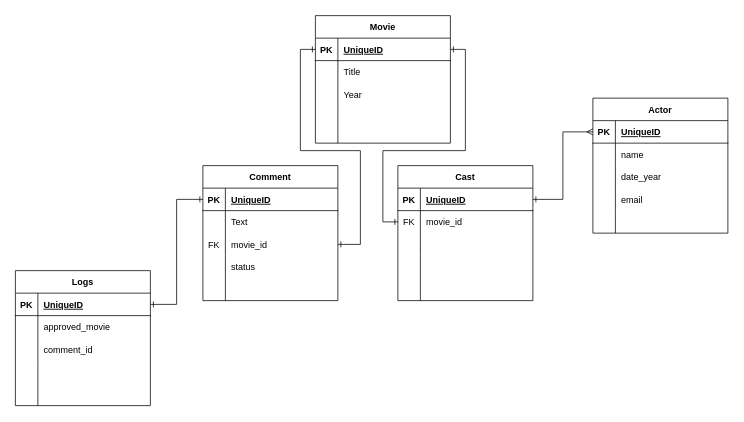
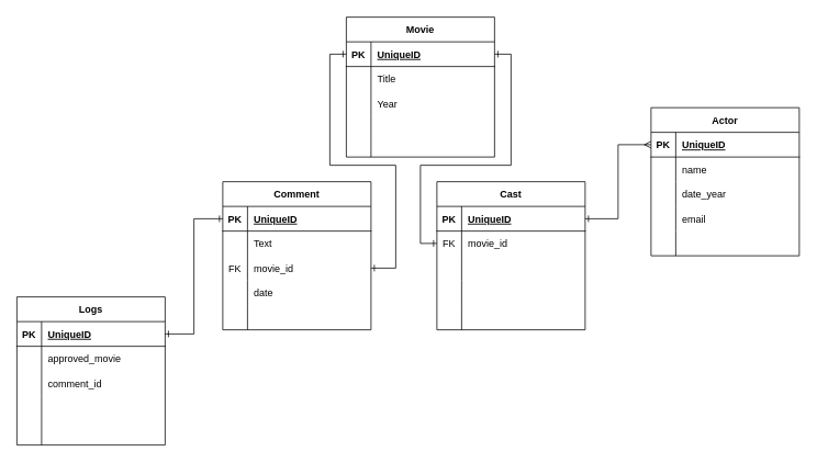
  <mxCell id="0" />
  <mxCell id="1" parent="0" />
  <mxCell id="2" value="Comment" style="shape=table;startSize=30;container=1;collapsible=1;childLayout=tableLayout;fixedRows=1;rowLines=0;fontStyle=1;align=center;resizeLast=1;" parent="1" vertex="1"><mxGeometry x="270" y="220" width="180" height="180" as="geometry"><mxRectangle x="320" y="170" width="70" height="30" as="alternateBounds" /></mxGeometry></mxCell>
  <mxCell id="3" value="" style="shape=tableRow;horizontal=0;startSize=0;swimlaneHead=0;swimlaneBody=0;fillColor=none;collapsible=0;dropTarget=0;points=[[0,0.5],[1,0.5]];portConstraint=eastwest;top=0;left=0;right=0;bottom=1;" parent="2" vertex="1"><mxGeometry y="30" width="180" height="30" as="geometry" /></mxCell>
  <mxCell id="4" value="PK" style="shape=partialRectangle;connectable=0;fillColor=none;top=0;left=0;bottom=0;right=0;fontStyle=1;overflow=hidden;" parent="3" vertex="1"><mxGeometry width="30" height="30" as="geometry"><mxRectangle width="30" height="30" as="alternateBounds" /></mxGeometry></mxCell>
  <mxCell id="5" value="UniqueID" style="shape=partialRectangle;connectable=0;fillColor=none;top=0;left=0;bottom=0;right=0;align=left;spacingLeft=6;fontStyle=5;overflow=hidden;" parent="3" vertex="1"><mxGeometry x="30" width="150" height="30" as="geometry"><mxRectangle width="150" height="30" as="alternateBounds" /></mxGeometry></mxCell>
  <mxCell id="6" value="" style="shape=tableRow;horizontal=0;startSize=0;swimlaneHead=0;swimlaneBody=0;fillColor=none;collapsible=0;dropTarget=0;points=[[0,0.5],[1,0.5]];portConstraint=eastwest;top=0;left=0;right=0;bottom=0;" parent="2" vertex="1"><mxGeometry y="60" width="180" height="30" as="geometry" /></mxCell>
  <mxCell id="7" value="" style="shape=partialRectangle;connectable=0;fillColor=none;top=0;left=0;bottom=0;right=0;editable=1;overflow=hidden;" parent="6" vertex="1"><mxGeometry width="30" height="30" as="geometry"><mxRectangle width="30" height="30" as="alternateBounds" /></mxGeometry></mxCell>
  <mxCell id="8" value="Text" style="shape=partialRectangle;connectable=0;fillColor=none;top=0;left=0;bottom=0;right=0;align=left;spacingLeft=6;overflow=hidden;" parent="6" vertex="1"><mxGeometry x="30" width="150" height="30" as="geometry"><mxRectangle width="150" height="30" as="alternateBounds" /></mxGeometry></mxCell>
  <mxCell id="9" value="" style="shape=tableRow;horizontal=0;startSize=0;swimlaneHead=0;swimlaneBody=0;fillColor=none;collapsible=0;dropTarget=0;points=[[0,0.5],[1,0.5]];portConstraint=eastwest;top=0;left=0;right=0;bottom=0;" parent="2" vertex="1"><mxGeometry y="90" width="180" height="30" as="geometry" /></mxCell>
  <mxCell id="10" value="FK" style="shape=partialRectangle;connectable=0;fillColor=none;top=0;left=0;bottom=0;right=0;editable=1;overflow=hidden;" parent="9" vertex="1"><mxGeometry width="30" height="30" as="geometry"><mxRectangle width="30" height="30" as="alternateBounds" /></mxGeometry></mxCell>
  <mxCell id="11" value="movie_id" style="shape=partialRectangle;connectable=0;fillColor=none;top=0;left=0;bottom=0;right=0;align=left;spacingLeft=6;overflow=hidden;" parent="9" vertex="1"><mxGeometry x="30" width="150" height="30" as="geometry"><mxRectangle width="150" height="30" as="alternateBounds" /></mxGeometry></mxCell>
  <mxCell id="12" value="" style="shape=tableRow;horizontal=0;startSize=0;swimlaneHead=0;swimlaneBody=0;fillColor=none;collapsible=0;dropTarget=0;points=[[0,0.5],[1,0.5]];portConstraint=eastwest;top=0;left=0;right=0;bottom=0;" parent="2" vertex="1"><mxGeometry y="120" width="180" height="30" as="geometry" /></mxCell>
  <mxCell id="13" value="" style="shape=partialRectangle;connectable=0;fillColor=none;top=0;left=0;bottom=0;right=0;editable=1;overflow=hidden;" parent="12" vertex="1"><mxGeometry width="30" height="30" as="geometry"><mxRectangle width="30" height="30" as="alternateBounds" /></mxGeometry></mxCell>
- <mxCell id="14" value="status" style="shape=partialRectangle;connectable=0;fillColor=none;top=0;left=0;bottom=0;right=0;align=left;spacingLeft=6;overflow=hidden;" parent="12" vertex="1"><mxGeometry x="30" width="150" height="30" as="geometry"><mxRectangle width="150" height="30" as="alternateBounds" /></mxGeometry></mxCell>
+ <mxCell id="14" value="date" style="shape=partialRectangle;connectable=0;fillColor=none;top=0;left=0;bottom=0;right=0;align=left;spacingLeft=6;overflow=hidden;" parent="12" vertex="1"><mxGeometry x="30" width="150" height="30" as="geometry"><mxRectangle width="150" height="30" as="alternateBounds" /></mxGeometry></mxCell>
  <mxCell id="15" value="" style="shape=tableRow;horizontal=0;startSize=0;swimlaneHead=0;swimlaneBody=0;fillColor=none;collapsible=0;dropTarget=0;points=[[0,0.5],[1,0.5]];portConstraint=eastwest;top=0;left=0;right=0;bottom=0;" parent="2" vertex="1"><mxGeometry y="150" width="180" height="30" as="geometry" /></mxCell>
  <mxCell id="16" value="" style="shape=partialRectangle;connectable=0;fillColor=none;top=0;left=0;bottom=0;right=0;editable=1;overflow=hidden;" parent="15" vertex="1"><mxGeometry width="30" height="30" as="geometry"><mxRectangle width="30" height="30" as="alternateBounds" /></mxGeometry></mxCell>
  <mxCell id="17" value="" style="shape=partialRectangle;connectable=0;fillColor=none;top=0;left=0;bottom=0;right=0;align=left;spacingLeft=6;overflow=hidden;" parent="15" vertex="1"><mxGeometry x="30" width="150" height="30" as="geometry"><mxRectangle width="150" height="30" as="alternateBounds" /></mxGeometry></mxCell>
  <mxCell id="18" value="Cast" style="shape=table;startSize=30;container=1;collapsible=1;childLayout=tableLayout;fixedRows=1;rowLines=0;fontStyle=1;align=center;resizeLast=1;" vertex="1" parent="1"><mxGeometry x="530" y="220" width="180" height="180" as="geometry"><mxRectangle x="320" y="170" width="70" height="30" as="alternateBounds" /></mxGeometry></mxCell>
  <mxCell id="19" value="" style="shape=tableRow;horizontal=0;startSize=0;swimlaneHead=0;swimlaneBody=0;fillColor=none;collapsible=0;dropTarget=0;points=[[0,0.5],[1,0.5]];portConstraint=eastwest;top=0;left=0;right=0;bottom=1;" vertex="1" parent="18"><mxGeometry y="30" width="180" height="30" as="geometry" /></mxCell>
  <mxCell id="20" value="PK" style="shape=partialRectangle;connectable=0;fillColor=none;top=0;left=0;bottom=0;right=0;fontStyle=1;overflow=hidden;" vertex="1" parent="19"><mxGeometry width="30" height="30" as="geometry"><mxRectangle width="30" height="30" as="alternateBounds" /></mxGeometry></mxCell>
  <mxCell id="21" value="UniqueID" style="shape=partialRectangle;connectable=0;fillColor=none;top=0;left=0;bottom=0;right=0;align=left;spacingLeft=6;fontStyle=5;overflow=hidden;" vertex="1" parent="19"><mxGeometry x="30" width="150" height="30" as="geometry"><mxRectangle width="150" height="30" as="alternateBounds" /></mxGeometry></mxCell>
  <mxCell id="22" value="" style="shape=tableRow;horizontal=0;startSize=0;swimlaneHead=0;swimlaneBody=0;fillColor=none;collapsible=0;dropTarget=0;points=[[0,0.5],[1,0.5]];portConstraint=eastwest;top=0;left=0;right=0;bottom=0;" vertex="1" parent="18"><mxGeometry y="60" width="180" height="30" as="geometry" /></mxCell>
  <mxCell id="23" value="FK" style="shape=partialRectangle;connectable=0;fillColor=none;top=0;left=0;bottom=0;right=0;editable=1;overflow=hidden;" vertex="1" parent="22"><mxGeometry width="30" height="30" as="geometry"><mxRectangle width="30" height="30" as="alternateBounds" /></mxGeometry></mxCell>
  <mxCell id="24" value="movie_id" style="shape=partialRectangle;connectable=0;fillColor=none;top=0;left=0;bottom=0;right=0;align=left;spacingLeft=6;overflow=hidden;" vertex="1" parent="22"><mxGeometry x="30" width="150" height="30" as="geometry"><mxRectangle width="150" height="30" as="alternateBounds" /></mxGeometry></mxCell>
  <mxCell id="25" value="" style="shape=tableRow;horizontal=0;startSize=0;swimlaneHead=0;swimlaneBody=0;fillColor=none;collapsible=0;dropTarget=0;points=[[0,0.5],[1,0.5]];portConstraint=eastwest;top=0;left=0;right=0;bottom=0;" vertex="1" parent="18"><mxGeometry y="90" width="180" height="30" as="geometry" /></mxCell>
  <mxCell id="26" value="" style="shape=partialRectangle;connectable=0;fillColor=none;top=0;left=0;bottom=0;right=0;editable=1;overflow=hidden;" vertex="1" parent="25"><mxGeometry width="30" height="30" as="geometry"><mxRectangle width="30" height="30" as="alternateBounds" /></mxGeometry></mxCell>
  <mxCell id="27" value="" style="shape=partialRectangle;connectable=0;fillColor=none;top=0;left=0;bottom=0;right=0;align=left;spacingLeft=6;overflow=hidden;" vertex="1" parent="25"><mxGeometry x="30" width="150" height="30" as="geometry"><mxRectangle width="150" height="30" as="alternateBounds" /></mxGeometry></mxCell>
  <mxCell id="28" value="" style="shape=tableRow;horizontal=0;startSize=0;swimlaneHead=0;swimlaneBody=0;fillColor=none;collapsible=0;dropTarget=0;points=[[0,0.5],[1,0.5]];portConstraint=eastwest;top=0;left=0;right=0;bottom=0;" vertex="1" parent="18"><mxGeometry y="120" width="180" height="30" as="geometry" /></mxCell>
  <mxCell id="29" value="" style="shape=partialRectangle;connectable=0;fillColor=none;top=0;left=0;bottom=0;right=0;editable=1;overflow=hidden;" vertex="1" parent="28"><mxGeometry width="30" height="30" as="geometry"><mxRectangle width="30" height="30" as="alternateBounds" /></mxGeometry></mxCell>
  <mxCell id="30" value="" style="shape=partialRectangle;connectable=0;fillColor=none;top=0;left=0;bottom=0;right=0;align=left;spacingLeft=6;overflow=hidden;" vertex="1" parent="28"><mxGeometry x="30" width="150" height="30" as="geometry"><mxRectangle width="150" height="30" as="alternateBounds" /></mxGeometry></mxCell>
  <mxCell id="31" value="" style="shape=tableRow;horizontal=0;startSize=0;swimlaneHead=0;swimlaneBody=0;fillColor=none;collapsible=0;dropTarget=0;points=[[0,0.5],[1,0.5]];portConstraint=eastwest;top=0;left=0;right=0;bottom=0;" vertex="1" parent="18"><mxGeometry y="150" width="180" height="30" as="geometry" /></mxCell>
  <mxCell id="32" value="" style="shape=partialRectangle;connectable=0;fillColor=none;top=0;left=0;bottom=0;right=0;editable=1;overflow=hidden;" vertex="1" parent="31"><mxGeometry width="30" height="30" as="geometry"><mxRectangle width="30" height="30" as="alternateBounds" /></mxGeometry></mxCell>
  <mxCell id="33" value="" style="shape=partialRectangle;connectable=0;fillColor=none;top=0;left=0;bottom=0;right=0;align=left;spacingLeft=6;overflow=hidden;" vertex="1" parent="31"><mxGeometry x="30" width="150" height="30" as="geometry"><mxRectangle width="150" height="30" as="alternateBounds" /></mxGeometry></mxCell>
  <mxCell id="34" value="Actor" style="shape=table;startSize=30;container=1;collapsible=1;childLayout=tableLayout;fixedRows=1;rowLines=0;fontStyle=1;align=center;resizeLast=1;" vertex="1" parent="1"><mxGeometry x="790" y="130" width="180" height="180" as="geometry"><mxRectangle x="320" y="170" width="70" height="30" as="alternateBounds" /></mxGeometry></mxCell>
  <mxCell id="35" value="" style="shape=tableRow;horizontal=0;startSize=0;swimlaneHead=0;swimlaneBody=0;fillColor=none;collapsible=0;dropTarget=0;points=[[0,0.5],[1,0.5]];portConstraint=eastwest;top=0;left=0;right=0;bottom=1;" vertex="1" parent="34"><mxGeometry y="30" width="180" height="30" as="geometry" /></mxCell>
  <mxCell id="36" value="PK" style="shape=partialRectangle;connectable=0;fillColor=none;top=0;left=0;bottom=0;right=0;fontStyle=1;overflow=hidden;" vertex="1" parent="35"><mxGeometry width="30" height="30" as="geometry"><mxRectangle width="30" height="30" as="alternateBounds" /></mxGeometry></mxCell>
  <mxCell id="37" value="UniqueID" style="shape=partialRectangle;connectable=0;fillColor=none;top=0;left=0;bottom=0;right=0;align=left;spacingLeft=6;fontStyle=5;overflow=hidden;" vertex="1" parent="35"><mxGeometry x="30" width="150" height="30" as="geometry"><mxRectangle width="150" height="30" as="alternateBounds" /></mxGeometry></mxCell>
  <mxCell id="38" value="" style="shape=tableRow;horizontal=0;startSize=0;swimlaneHead=0;swimlaneBody=0;fillColor=none;collapsible=0;dropTarget=0;points=[[0,0.5],[1,0.5]];portConstraint=eastwest;top=0;left=0;right=0;bottom=0;" vertex="1" parent="34"><mxGeometry y="60" width="180" height="30" as="geometry" /></mxCell>
  <mxCell id="39" value="" style="shape=partialRectangle;connectable=0;fillColor=none;top=0;left=0;bottom=0;right=0;editable=1;overflow=hidden;" vertex="1" parent="38"><mxGeometry width="30" height="30" as="geometry"><mxRectangle width="30" height="30" as="alternateBounds" /></mxGeometry></mxCell>
  <mxCell id="40" value="name" style="shape=partialRectangle;connectable=0;fillColor=none;top=0;left=0;bottom=0;right=0;align=left;spacingLeft=6;overflow=hidden;" vertex="1" parent="38"><mxGeometry x="30" width="150" height="30" as="geometry"><mxRectangle width="150" height="30" as="alternateBounds" /></mxGeometry></mxCell>
  <mxCell id="41" value="" style="shape=tableRow;horizontal=0;startSize=0;swimlaneHead=0;swimlaneBody=0;fillColor=none;collapsible=0;dropTarget=0;points=[[0,0.5],[1,0.5]];portConstraint=eastwest;top=0;left=0;right=0;bottom=0;" vertex="1" parent="34"><mxGeometry y="90" width="180" height="30" as="geometry" /></mxCell>
  <mxCell id="42" value="" style="shape=partialRectangle;connectable=0;fillColor=none;top=0;left=0;bottom=0;right=0;editable=1;overflow=hidden;" vertex="1" parent="41"><mxGeometry width="30" height="30" as="geometry"><mxRectangle width="30" height="30" as="alternateBounds" /></mxGeometry></mxCell>
  <mxCell id="43" value="date_year" style="shape=partialRectangle;connectable=0;fillColor=none;top=0;left=0;bottom=0;right=0;align=left;spacingLeft=6;overflow=hidden;" vertex="1" parent="41"><mxGeometry x="30" width="150" height="30" as="geometry"><mxRectangle width="150" height="30" as="alternateBounds" /></mxGeometry></mxCell>
  <mxCell id="44" value="" style="shape=tableRow;horizontal=0;startSize=0;swimlaneHead=0;swimlaneBody=0;fillColor=none;collapsible=0;dropTarget=0;points=[[0,0.5],[1,0.5]];portConstraint=eastwest;top=0;left=0;right=0;bottom=0;" vertex="1" parent="34"><mxGeometry y="120" width="180" height="30" as="geometry" /></mxCell>
  <mxCell id="45" value="" style="shape=partialRectangle;connectable=0;fillColor=none;top=0;left=0;bottom=0;right=0;editable=1;overflow=hidden;" vertex="1" parent="44"><mxGeometry width="30" height="30" as="geometry"><mxRectangle width="30" height="30" as="alternateBounds" /></mxGeometry></mxCell>
  <mxCell id="46" value="email" style="shape=partialRectangle;connectable=0;fillColor=none;top=0;left=0;bottom=0;right=0;align=left;spacingLeft=6;overflow=hidden;" vertex="1" parent="44"><mxGeometry x="30" width="150" height="30" as="geometry"><mxRectangle width="150" height="30" as="alternateBounds" /></mxGeometry></mxCell>
  <mxCell id="47" value="" style="shape=tableRow;horizontal=0;startSize=0;swimlaneHead=0;swimlaneBody=0;fillColor=none;collapsible=0;dropTarget=0;points=[[0,0.5],[1,0.5]];portConstraint=eastwest;top=0;left=0;right=0;bottom=0;" vertex="1" parent="34"><mxGeometry y="150" width="180" height="30" as="geometry" /></mxCell>
  <mxCell id="48" value="" style="shape=partialRectangle;connectable=0;fillColor=none;top=0;left=0;bottom=0;right=0;editable=1;overflow=hidden;" vertex="1" parent="47"><mxGeometry width="30" height="30" as="geometry"><mxRectangle width="30" height="30" as="alternateBounds" /></mxGeometry></mxCell>
  <mxCell id="49" value="" style="shape=partialRectangle;connectable=0;fillColor=none;top=0;left=0;bottom=0;right=0;align=left;spacingLeft=6;overflow=hidden;" vertex="1" parent="47"><mxGeometry x="30" width="150" height="30" as="geometry"><mxRectangle width="150" height="30" as="alternateBounds" /></mxGeometry></mxCell>
  <mxCell id="50" value="Movie" style="shape=table;startSize=30;container=1;collapsible=1;childLayout=tableLayout;fixedRows=1;rowLines=0;fontStyle=1;align=center;resizeLast=1;" vertex="1" parent="1"><mxGeometry x="420" y="20" width="180" height="170" as="geometry"><mxRectangle x="320" y="170" width="70" height="30" as="alternateBounds" /></mxGeometry></mxCell>
  <mxCell id="51" value="" style="shape=tableRow;horizontal=0;startSize=0;swimlaneHead=0;swimlaneBody=0;fillColor=none;collapsible=0;dropTarget=0;points=[[0,0.5],[1,0.5]];portConstraint=eastwest;top=0;left=0;right=0;bottom=1;" vertex="1" parent="50"><mxGeometry y="30" width="180" height="30" as="geometry" /></mxCell>
  <mxCell id="52" value="PK" style="shape=partialRectangle;connectable=0;fillColor=none;top=0;left=0;bottom=0;right=0;fontStyle=1;overflow=hidden;" vertex="1" parent="51"><mxGeometry width="30" height="30" as="geometry"><mxRectangle width="30" height="30" as="alternateBounds" /></mxGeometry></mxCell>
  <mxCell id="53" value="UniqueID" style="shape=partialRectangle;connectable=0;fillColor=none;top=0;left=0;bottom=0;right=0;align=left;spacingLeft=6;fontStyle=5;overflow=hidden;" vertex="1" parent="51"><mxGeometry x="30" width="150" height="30" as="geometry"><mxRectangle width="150" height="30" as="alternateBounds" /></mxGeometry></mxCell>
  <mxCell id="54" value="" style="shape=tableRow;horizontal=0;startSize=0;swimlaneHead=0;swimlaneBody=0;fillColor=none;collapsible=0;dropTarget=0;points=[[0,0.5],[1,0.5]];portConstraint=eastwest;top=0;left=0;right=0;bottom=0;" vertex="1" parent="50"><mxGeometry y="60" width="180" height="30" as="geometry" /></mxCell>
  <mxCell id="55" value="" style="shape=partialRectangle;connectable=0;fillColor=none;top=0;left=0;bottom=0;right=0;editable=1;overflow=hidden;" vertex="1" parent="54"><mxGeometry width="30" height="30" as="geometry"><mxRectangle width="30" height="30" as="alternateBounds" /></mxGeometry></mxCell>
  <mxCell id="56" value="Title" style="shape=partialRectangle;connectable=0;fillColor=none;top=0;left=0;bottom=0;right=0;align=left;spacingLeft=6;overflow=hidden;" vertex="1" parent="54"><mxGeometry x="30" width="150" height="30" as="geometry"><mxRectangle width="150" height="30" as="alternateBounds" /></mxGeometry></mxCell>
  <mxCell id="57" value="" style="shape=tableRow;horizontal=0;startSize=0;swimlaneHead=0;swimlaneBody=0;fillColor=none;collapsible=0;dropTarget=0;points=[[0,0.5],[1,0.5]];portConstraint=eastwest;top=0;left=0;right=0;bottom=0;" vertex="1" parent="50"><mxGeometry y="90" width="180" height="30" as="geometry" /></mxCell>
  <mxCell id="58" value="" style="shape=partialRectangle;connectable=0;fillColor=none;top=0;left=0;bottom=0;right=0;editable=1;overflow=hidden;" vertex="1" parent="57"><mxGeometry width="30" height="30" as="geometry"><mxRectangle width="30" height="30" as="alternateBounds" /></mxGeometry></mxCell>
  <mxCell id="59" value="Year" style="shape=partialRectangle;connectable=0;fillColor=none;top=0;left=0;bottom=0;right=0;align=left;spacingLeft=6;overflow=hidden;" vertex="1" parent="57"><mxGeometry x="30" width="150" height="30" as="geometry"><mxRectangle width="150" height="30" as="alternateBounds" /></mxGeometry></mxCell>
  <mxCell id="60" value="" style="shape=tableRow;horizontal=0;startSize=0;swimlaneHead=0;swimlaneBody=0;fillColor=none;collapsible=0;dropTarget=0;points=[[0,0.5],[1,0.5]];portConstraint=eastwest;top=0;left=0;right=0;bottom=0;" vertex="1" parent="50"><mxGeometry y="120" width="180" height="30" as="geometry" /></mxCell>
  <mxCell id="61" value="" style="shape=partialRectangle;connectable=0;fillColor=none;top=0;left=0;bottom=0;right=0;editable=1;overflow=hidden;" vertex="1" parent="60"><mxGeometry width="30" height="30" as="geometry"><mxRectangle width="30" height="30" as="alternateBounds" /></mxGeometry></mxCell>
  <mxCell id="62" value="" style="shape=partialRectangle;connectable=0;fillColor=none;top=0;left=0;bottom=0;right=0;align=left;spacingLeft=6;overflow=hidden;" vertex="1" parent="60"><mxGeometry x="30" width="150" height="30" as="geometry"><mxRectangle width="150" height="30" as="alternateBounds" /></mxGeometry></mxCell>
  <mxCell id="63" value="" style="shape=tableRow;horizontal=0;startSize=0;swimlaneHead=0;swimlaneBody=0;fillColor=none;collapsible=0;dropTarget=0;points=[[0,0.5],[1,0.5]];portConstraint=eastwest;top=0;left=0;right=0;bottom=0;" vertex="1" parent="50"><mxGeometry y="150" width="180" height="20" as="geometry" /></mxCell>
  <mxCell id="64" value="" style="shape=partialRectangle;connectable=0;fillColor=none;top=0;left=0;bottom=0;right=0;editable=1;overflow=hidden;" vertex="1" parent="63"><mxGeometry width="30" height="20" as="geometry"><mxRectangle width="30" height="20" as="alternateBounds" /></mxGeometry></mxCell>
  <mxCell id="65" value="" style="shape=partialRectangle;connectable=0;fillColor=none;top=0;left=0;bottom=0;right=0;align=left;spacingLeft=6;overflow=hidden;" vertex="1" parent="63"><mxGeometry x="30" width="150" height="20" as="geometry"><mxRectangle width="150" height="20" as="alternateBounds" /></mxGeometry></mxCell>
  <mxCell id="66" value="Logs" style="shape=table;startSize=30;container=1;collapsible=1;childLayout=tableLayout;fixedRows=1;rowLines=0;fontStyle=1;align=center;resizeLast=1;" vertex="1" parent="1"><mxGeometry x="20" y="360" width="180" height="180" as="geometry"><mxRectangle x="320" y="170" width="70" height="30" as="alternateBounds" /></mxGeometry></mxCell>
  <mxCell id="67" value="" style="shape=tableRow;horizontal=0;startSize=0;swimlaneHead=0;swimlaneBody=0;fillColor=none;collapsible=0;dropTarget=0;points=[[0,0.5],[1,0.5]];portConstraint=eastwest;top=0;left=0;right=0;bottom=1;" vertex="1" parent="66"><mxGeometry y="30" width="180" height="30" as="geometry" /></mxCell>
  <mxCell id="68" value="PK" style="shape=partialRectangle;connectable=0;fillColor=none;top=0;left=0;bottom=0;right=0;fontStyle=1;overflow=hidden;" vertex="1" parent="67"><mxGeometry width="30" height="30" as="geometry"><mxRectangle width="30" height="30" as="alternateBounds" /></mxGeometry></mxCell>
  <mxCell id="69" value="UniqueID" style="shape=partialRectangle;connectable=0;fillColor=none;top=0;left=0;bottom=0;right=0;align=left;spacingLeft=6;fontStyle=5;overflow=hidden;" vertex="1" parent="67"><mxGeometry x="30" width="150" height="30" as="geometry"><mxRectangle width="150" height="30" as="alternateBounds" /></mxGeometry></mxCell>
  <mxCell id="70" value="" style="shape=tableRow;horizontal=0;startSize=0;swimlaneHead=0;swimlaneBody=0;fillColor=none;collapsible=0;dropTarget=0;points=[[0,0.5],[1,0.5]];portConstraint=eastwest;top=0;left=0;right=0;bottom=0;" vertex="1" parent="66"><mxGeometry y="60" width="180" height="30" as="geometry" /></mxCell>
  <mxCell id="71" value="" style="shape=partialRectangle;connectable=0;fillColor=none;top=0;left=0;bottom=0;right=0;editable=1;overflow=hidden;" vertex="1" parent="70"><mxGeometry width="30" height="30" as="geometry"><mxRectangle width="30" height="30" as="alternateBounds" /></mxGeometry></mxCell>
  <mxCell id="72" value="approved_movie" style="shape=partialRectangle;connectable=0;fillColor=none;top=0;left=0;bottom=0;right=0;align=left;spacingLeft=6;overflow=hidden;" vertex="1" parent="70"><mxGeometry x="30" width="150" height="30" as="geometry"><mxRectangle width="150" height="30" as="alternateBounds" /></mxGeometry></mxCell>
  <mxCell id="73" value="" style="shape=tableRow;horizontal=0;startSize=0;swimlaneHead=0;swimlaneBody=0;fillColor=none;collapsible=0;dropTarget=0;points=[[0,0.5],[1,0.5]];portConstraint=eastwest;top=0;left=0;right=0;bottom=0;" vertex="1" parent="66"><mxGeometry y="90" width="180" height="30" as="geometry" /></mxCell>
  <mxCell id="74" value="" style="shape=partialRectangle;connectable=0;fillColor=none;top=0;left=0;bottom=0;right=0;editable=1;overflow=hidden;" vertex="1" parent="73"><mxGeometry width="30" height="30" as="geometry"><mxRectangle width="30" height="30" as="alternateBounds" /></mxGeometry></mxCell>
  <mxCell id="75" value="comment_id" style="shape=partialRectangle;connectable=0;fillColor=none;top=0;left=0;bottom=0;right=0;align=left;spacingLeft=6;overflow=hidden;" vertex="1" parent="73"><mxGeometry x="30" width="150" height="30" as="geometry"><mxRectangle width="150" height="30" as="alternateBounds" /></mxGeometry></mxCell>
  <mxCell id="76" value="" style="shape=tableRow;horizontal=0;startSize=0;swimlaneHead=0;swimlaneBody=0;fillColor=none;collapsible=0;dropTarget=0;points=[[0,0.5],[1,0.5]];portConstraint=eastwest;top=0;left=0;right=0;bottom=0;" vertex="1" parent="66"><mxGeometry y="120" width="180" height="30" as="geometry" /></mxCell>
  <mxCell id="77" value="" style="shape=partialRectangle;connectable=0;fillColor=none;top=0;left=0;bottom=0;right=0;editable=1;overflow=hidden;" vertex="1" parent="76"><mxGeometry width="30" height="30" as="geometry"><mxRectangle width="30" height="30" as="alternateBounds" /></mxGeometry></mxCell>
  <mxCell id="78" value="" style="shape=partialRectangle;connectable=0;fillColor=none;top=0;left=0;bottom=0;right=0;align=left;spacingLeft=6;overflow=hidden;" vertex="1" parent="76"><mxGeometry x="30" width="150" height="30" as="geometry"><mxRectangle width="150" height="30" as="alternateBounds" /></mxGeometry></mxCell>
  <mxCell id="79" value="" style="shape=tableRow;horizontal=0;startSize=0;swimlaneHead=0;swimlaneBody=0;fillColor=none;collapsible=0;dropTarget=0;points=[[0,0.5],[1,0.5]];portConstraint=eastwest;top=0;left=0;right=0;bottom=0;" vertex="1" parent="66"><mxGeometry y="150" width="180" height="30" as="geometry" /></mxCell>
  <mxCell id="80" value="" style="shape=partialRectangle;connectable=0;fillColor=none;top=0;left=0;bottom=0;right=0;editable=1;overflow=hidden;" vertex="1" parent="79"><mxGeometry width="30" height="30" as="geometry"><mxRectangle width="30" height="30" as="alternateBounds" /></mxGeometry></mxCell>
  <mxCell id="81" value="" style="shape=partialRectangle;connectable=0;fillColor=none;top=0;left=0;bottom=0;right=0;align=left;spacingLeft=6;overflow=hidden;" vertex="1" parent="79"><mxGeometry x="30" width="150" height="30" as="geometry"><mxRectangle width="150" height="30" as="alternateBounds" /></mxGeometry></mxCell>
  <mxCell id="82" style="edgeStyle=orthogonalEdgeStyle;rounded=0;orthogonalLoop=1;jettySize=auto;html=1;exitX=1;exitY=0.5;exitDx=0;exitDy=0;endArrow=ERone;endFill=0;startArrow=ERone;startFill=0;" edge="1" parent="1" source="51" target="22"><mxGeometry relative="1" as="geometry"><Array as="points"><mxPoint x="620" y="65" /><mxPoint x="620" y="200" /><mxPoint x="510" y="200" /><mxPoint x="510" y="295" /></Array></mxGeometry></mxCell>
  <mxCell id="83" style="edgeStyle=orthogonalEdgeStyle;rounded=0;orthogonalLoop=1;jettySize=auto;html=1;exitX=0;exitY=0.5;exitDx=0;exitDy=0;startArrow=ERone;startFill=0;endArrow=ERone;endFill=0;" edge="1" parent="1" source="51" target="9"><mxGeometry relative="1" as="geometry"><Array as="points"><mxPoint x="400" y="65" /><mxPoint x="400" y="200" /><mxPoint x="480" y="200" /><mxPoint x="480" y="325" /></Array></mxGeometry></mxCell>
  <mxCell id="84" style="edgeStyle=orthogonalEdgeStyle;rounded=0;orthogonalLoop=1;jettySize=auto;html=1;entryX=0;entryY=0.5;entryDx=0;entryDy=0;startArrow=ERone;startFill=0;endArrow=ERmany;endFill=0;" edge="1" parent="1" source="19" target="35"><mxGeometry relative="1" as="geometry" /></mxCell>
  <mxCell id="85" style="edgeStyle=orthogonalEdgeStyle;rounded=0;orthogonalLoop=1;jettySize=auto;html=1;entryX=0;entryY=0.5;entryDx=0;entryDy=0;startArrow=ERone;startFill=0;endArrow=ERone;endFill=0;" edge="1" parent="1" source="67" target="3"><mxGeometry relative="1" as="geometry" /></mxCell>
